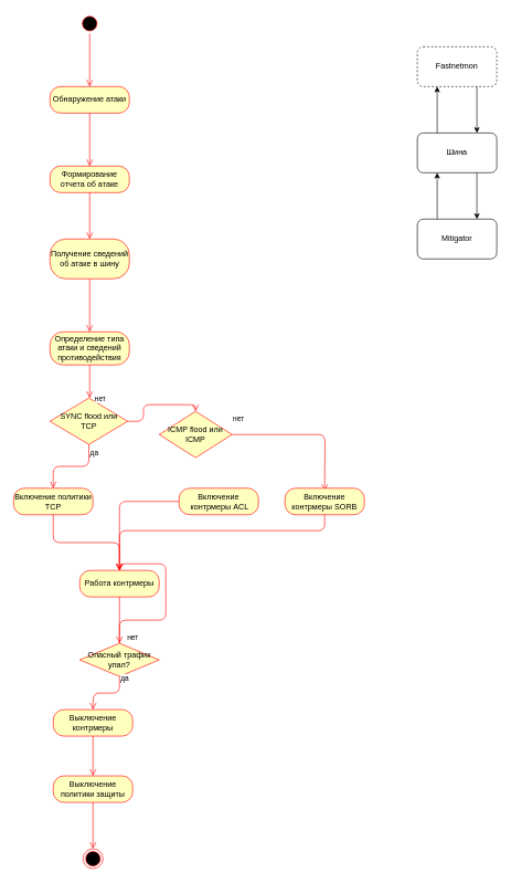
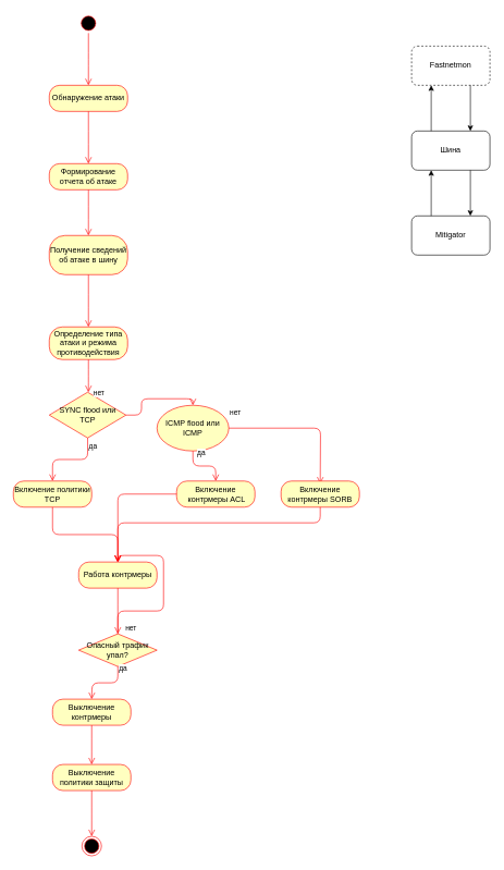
  <mxCell id="0" />
  <mxCell id="1" parent="0" />
  <mxCell id="2" value="" style="ellipse;html=1;shape=startState;fillColor=#000000;strokeColor=#ff0000;" vertex="1" parent="1"><mxGeometry x="120" y="20" width="30" height="30" as="geometry" /></mxCell>
  <mxCell id="3" value="" style="edgeStyle=orthogonalEdgeStyle;html=1;verticalAlign=bottom;endArrow=open;endSize=8;strokeColor=#ff0000;" edge="1" source="2" parent="1"><mxGeometry relative="1" as="geometry"><mxPoint x="135" y="130" as="targetPoint" /></mxGeometry></mxCell>
  <mxCell id="4" value="Обнаружение атаки" style="rounded=1;whiteSpace=wrap;html=1;arcSize=40;fontColor=#000000;fillColor=#ffffc0;strokeColor=#ff0000;" vertex="1" parent="1"><mxGeometry x="75" y="130" width="120" height="40" as="geometry" /></mxCell>
  <mxCell id="5" value="" style="edgeStyle=orthogonalEdgeStyle;html=1;verticalAlign=bottom;endArrow=open;endSize=8;strokeColor=#ff0000;" edge="1" source="4" parent="1"><mxGeometry relative="1" as="geometry"><mxPoint x="135" y="250" as="targetPoint" /></mxGeometry></mxCell>
  <mxCell id="6" value="Формирование отчета об атаке" style="rounded=1;whiteSpace=wrap;html=1;arcSize=40;fontColor=#000000;fillColor=#ffffc0;strokeColor=#ff0000;" vertex="1" parent="1"><mxGeometry x="75" y="250" width="120" height="40" as="geometry" /></mxCell>
  <mxCell id="7" value="" style="edgeStyle=orthogonalEdgeStyle;html=1;verticalAlign=bottom;endArrow=open;endSize=8;strokeColor=#ff0000;" edge="1" source="6" parent="1"><mxGeometry relative="1" as="geometry"><mxPoint x="135" y="360" as="targetPoint" /></mxGeometry></mxCell>
  <mxCell id="8" value="Получение сведений об атаке в шину" style="rounded=1;whiteSpace=wrap;html=1;arcSize=40;fontColor=#000000;fillColor=#ffffc0;strokeColor=#ff0000;" vertex="1" parent="1"><mxGeometry x="75" y="360" width="120" height="60" as="geometry" /></mxCell>
  <mxCell id="9" value="" style="edgeStyle=orthogonalEdgeStyle;html=1;verticalAlign=bottom;endArrow=open;endSize=8;strokeColor=#ff0000;" edge="1" parent="1" source="8"><mxGeometry relative="1" as="geometry"><mxPoint x="135" y="500" as="targetPoint" /></mxGeometry></mxCell>
- <mxCell id="10" value="Определение типа атаки и сведений противодействия" style="rounded=1;whiteSpace=wrap;html=1;arcSize=40;fontColor=#000000;fillColor=#ffffc0;strokeColor=#ff0000;" vertex="1" parent="1"><mxGeometry x="75" y="500" width="120" height="50" as="geometry" /></mxCell>
+ <mxCell id="10" value="Определение типа атаки и режима противодействия" style="rounded=1;whiteSpace=wrap;html=1;arcSize=40;fontColor=#000000;fillColor=#ffffc0;strokeColor=#ff0000;" vertex="1" parent="1"><mxGeometry x="75" y="500" width="120" height="50" as="geometry" /></mxCell>
  <mxCell id="11" value="" style="edgeStyle=orthogonalEdgeStyle;html=1;verticalAlign=bottom;endArrow=open;endSize=8;strokeColor=#ff0000;" edge="1" source="10" parent="1"><mxGeometry relative="1" as="geometry"><mxPoint x="135" y="600" as="targetPoint" /></mxGeometry></mxCell>
  <mxCell id="12" value="SYNC flood или&lt;br&gt;TCP" style="rhombus;whiteSpace=wrap;html=1;fillColor=#ffffc0;strokeColor=#ff0000;" vertex="1" parent="1"><mxGeometry x="75" y="600" width="117.5" height="70" as="geometry" /></mxCell>
  <mxCell id="13" value="нет" style="edgeStyle=orthogonalEdgeStyle;html=1;align=left;verticalAlign=bottom;endArrow=open;endSize=8;strokeColor=#ff0000;entryX=0.5;entryY=0;entryDx=0;entryDy=0;" edge="1" source="12" parent="1" target="17"><mxGeometry x="-1" y="58" relative="1" as="geometry"><mxPoint x="225" y="670" as="targetPoint" /><mxPoint x="-52" y="33" as="offset" /></mxGeometry></mxCell>
  <mxCell id="14" value="да" style="edgeStyle=orthogonalEdgeStyle;html=1;align=left;verticalAlign=top;endArrow=open;endSize=8;strokeColor=#ff0000;entryX=0.5;entryY=0;entryDx=0;entryDy=0;" edge="1" source="12" parent="1" target="15"><mxGeometry x="-1" relative="1" as="geometry"><mxPoint x="85" y="700" as="targetPoint" /></mxGeometry></mxCell>
  <mxCell id="15" value="Включение политики TCP" style="rounded=1;whiteSpace=wrap;html=1;arcSize=40;fontColor=#000000;fillColor=#ffffc0;strokeColor=#ff0000;" vertex="1" parent="1"><mxGeometry x="20" y="736" width="120" height="40" as="geometry" /></mxCell>
  <mxCell id="16" value="" style="edgeStyle=orthogonalEdgeStyle;html=1;verticalAlign=bottom;endArrow=open;endSize=8;strokeColor=#ff0000;entryX=0.5;entryY=0;entryDx=0;entryDy=0;" edge="1" source="15" parent="1" target="22"><mxGeometry relative="1" as="geometry"><mxPoint x="90" y="810" as="targetPoint" /></mxGeometry></mxCell>
- <mxCell id="17" value="ICMP flood или ICMP" style="rhombus;whiteSpace=wrap;html=1;fillColor=#ffffc0;strokeColor=#ff0000;" vertex="1" parent="1"><mxGeometry x="240" y="620" width="110" height="70" as="geometry" /></mxCell>
+ <mxCell id="17" value="ICMP flood или ICMP" style="ellipse;whiteSpace=wrap;html=1;fillColor=#ffffc0;strokeColor=#ff0000;" vertex="1" parent="1"><mxGeometry x="240" y="620" width="110" height="70" as="geometry" /></mxCell>
  <mxCell id="18" value="нет" style="edgeStyle=orthogonalEdgeStyle;html=1;align=left;verticalAlign=bottom;endArrow=open;endSize=8;strokeColor=#ff0000;" edge="1" source="17" parent="1"><mxGeometry x="-1" y="15" relative="1" as="geometry"><mxPoint x="490" y="740" as="targetPoint" /><mxPoint as="offset" /></mxGeometry></mxCell>
+ <mxCell id="19" value="да" style="edgeStyle=orthogonalEdgeStyle;html=1;align=left;verticalAlign=top;endArrow=open;endSize=8;strokeColor=#ff0000;entryX=0.5;entryY=0;entryDx=0;entryDy=0;" edge="1" source="17" parent="1" target="20"><mxGeometry x="-1" y="11" relative="1" as="geometry"><mxPoint x="330" y="770" as="targetPoint" /><mxPoint x="-6" y="-10" as="offset" /></mxGeometry></mxCell>
  <mxCell id="20" value="Включение&lt;br&gt;&amp;nbsp;контрмеры&amp;nbsp;ACL" style="rounded=1;whiteSpace=wrap;html=1;arcSize=40;fontColor=#000000;fillColor=#ffffc0;strokeColor=#ff0000;" vertex="1" parent="1"><mxGeometry x="270" y="736" width="120" height="40" as="geometry" /></mxCell>
  <mxCell id="21" value="" style="edgeStyle=orthogonalEdgeStyle;html=1;verticalAlign=bottom;endArrow=open;endSize=8;strokeColor=#ff0000;entryX=0.5;entryY=0;entryDx=0;entryDy=0;" edge="1" source="20" parent="1" target="22"><mxGeometry relative="1" as="geometry"><mxPoint x="340" y="870" as="targetPoint" /></mxGeometry></mxCell>
  <mxCell id="22" value="Работа контрмеры" style="rounded=1;whiteSpace=wrap;html=1;arcSize=40;fontColor=#000000;fillColor=#ffffc0;strokeColor=#ff0000;" vertex="1" parent="1"><mxGeometry x="120" y="860" width="120" height="40" as="geometry" /></mxCell>
  <mxCell id="23" value="" style="edgeStyle=orthogonalEdgeStyle;html=1;verticalAlign=bottom;endArrow=open;endSize=8;strokeColor=#ff0000;" edge="1" source="22" parent="1"><mxGeometry relative="1" as="geometry"><mxPoint x="180" y="970" as="targetPoint" /></mxGeometry></mxCell>
  <mxCell id="24" value="Включение контрмеры SORB" style="rounded=1;whiteSpace=wrap;html=1;arcSize=40;fontColor=#000000;fillColor=#ffffc0;strokeColor=#ff0000;" vertex="1" parent="1"><mxGeometry x="430" y="736" width="120" height="40" as="geometry" /></mxCell>
  <mxCell id="25" value="" style="edgeStyle=orthogonalEdgeStyle;html=1;verticalAlign=bottom;endArrow=open;endSize=8;strokeColor=#ff0000;" edge="1" source="24" parent="1"><mxGeometry relative="1" as="geometry"><mxPoint x="180" y="860" as="targetPoint" /><Array as="points"><mxPoint x="490" y="800" /><mxPoint x="180" y="800" /></Array></mxGeometry></mxCell>
  <mxCell id="26" value="Опасный трафик упал?" style="rhombus;whiteSpace=wrap;html=1;fillColor=#ffffc0;strokeColor=#ff0000;" vertex="1" parent="1"><mxGeometry x="120" y="970" width="120" height="50" as="geometry" /></mxCell>
  <mxCell id="27" value="нет" style="edgeStyle=orthogonalEdgeStyle;html=1;align=left;verticalAlign=bottom;endArrow=open;endSize=8;strokeColor=#ff0000;entryX=0.5;entryY=0;entryDx=0;entryDy=0;" edge="1" source="26" parent="1" target="22"><mxGeometry x="-1" y="-10" relative="1" as="geometry"><mxPoint x="280" y="830" as="targetPoint" /><mxPoint as="offset" /></mxGeometry></mxCell>
  <mxCell id="28" value="да" style="edgeStyle=orthogonalEdgeStyle;html=1;align=left;verticalAlign=top;endArrow=open;endSize=8;strokeColor=#ff0000;" edge="1" source="26" parent="1"><mxGeometry x="-1" y="-10" relative="1" as="geometry"><mxPoint x="140" y="1070" as="targetPoint" /><mxPoint x="10" y="-10" as="offset" /></mxGeometry></mxCell>
  <mxCell id="29" value="Выключение контрмеры" style="rounded=1;whiteSpace=wrap;html=1;arcSize=40;fontColor=#000000;fillColor=#ffffc0;strokeColor=#ff0000;" vertex="1" parent="1"><mxGeometry x="80" y="1070" width="120" height="40" as="geometry" /></mxCell>
  <mxCell id="30" value="" style="edgeStyle=orthogonalEdgeStyle;html=1;verticalAlign=bottom;endArrow=open;endSize=8;strokeColor=#ff0000;" edge="1" source="29" parent="1"><mxGeometry relative="1" as="geometry"><mxPoint x="140" y="1170" as="targetPoint" /></mxGeometry></mxCell>
  <mxCell id="31" value="Выключение политики защиты" style="rounded=1;whiteSpace=wrap;html=1;arcSize=40;fontColor=#000000;fillColor=#ffffc0;strokeColor=#ff0000;" vertex="1" parent="1"><mxGeometry x="80" y="1170" width="120" height="40" as="geometry" /></mxCell>
  <mxCell id="32" value="" style="edgeStyle=orthogonalEdgeStyle;html=1;verticalAlign=bottom;endArrow=open;endSize=8;strokeColor=#ff0000;" edge="1" source="31" parent="1"><mxGeometry relative="1" as="geometry"><mxPoint x="140" y="1280" as="targetPoint" /></mxGeometry></mxCell>
  <mxCell id="33" value="" style="ellipse;html=1;shape=endState;fillColor=#000000;strokeColor=#ff0000;" vertex="1" parent="1"><mxGeometry x="125" y="1280" width="30" height="30" as="geometry" /></mxCell>
  <mxCell id="34" value="Fastnetmon" style="rounded=1;whiteSpace=wrap;html=1;dashed=1;" vertex="1" parent="1"><mxGeometry x="630" y="70" width="120" height="60" as="geometry" /></mxCell>
  <mxCell id="35" value="" style="endArrow=classic;html=1;exitX=0.75;exitY=1;exitDx=0;exitDy=0;entryX=0.75;entryY=0;entryDx=0;entryDy=0;" edge="1" parent="1" source="34" target="36"><mxGeometry width="50" height="50" relative="1" as="geometry"><mxPoint x="490" y="250" as="sourcePoint" /><mxPoint x="690" y="230" as="targetPoint" /><Array as="points" /></mxGeometry></mxCell>
  <mxCell id="36" value="Шина" style="rounded=1;whiteSpace=wrap;html=1;" vertex="1" parent="1"><mxGeometry x="630" y="200" width="120" height="60" as="geometry" /></mxCell>
  <mxCell id="37" value="Mitigator" style="rounded=1;whiteSpace=wrap;html=1;" vertex="1" parent="1"><mxGeometry x="630" y="330" width="120" height="60" as="geometry" /></mxCell>
  <mxCell id="38" value="" style="endArrow=classic;html=1;exitX=0.25;exitY=0;exitDx=0;exitDy=0;entryX=0.25;entryY=1;entryDx=0;entryDy=0;" edge="1" parent="1" source="36" target="34"><mxGeometry width="50" height="50" relative="1" as="geometry"><mxPoint x="640" y="210" as="sourcePoint" /><mxPoint x="690" y="160" as="targetPoint" /></mxGeometry></mxCell>
  <mxCell id="39" value="" style="endArrow=classic;html=1;entryX=0.25;entryY=1;entryDx=0;entryDy=0;exitX=0.25;exitY=0;exitDx=0;exitDy=0;" edge="1" parent="1" source="37" target="36"><mxGeometry width="50" height="50" relative="1" as="geometry"><mxPoint x="730" y="320" as="sourcePoint" /><mxPoint x="730" y="260" as="targetPoint" /></mxGeometry></mxCell>
  <mxCell id="40" value="" style="endArrow=classic;html=1;exitX=0.75;exitY=1;exitDx=0;exitDy=0;entryX=0.75;entryY=0;entryDx=0;entryDy=0;" edge="1" parent="1"><mxGeometry width="50" height="50" relative="1" as="geometry"><mxPoint x="720" y="260" as="sourcePoint" /><mxPoint x="720" y="330" as="targetPoint" /><Array as="points" /></mxGeometry></mxCell>
